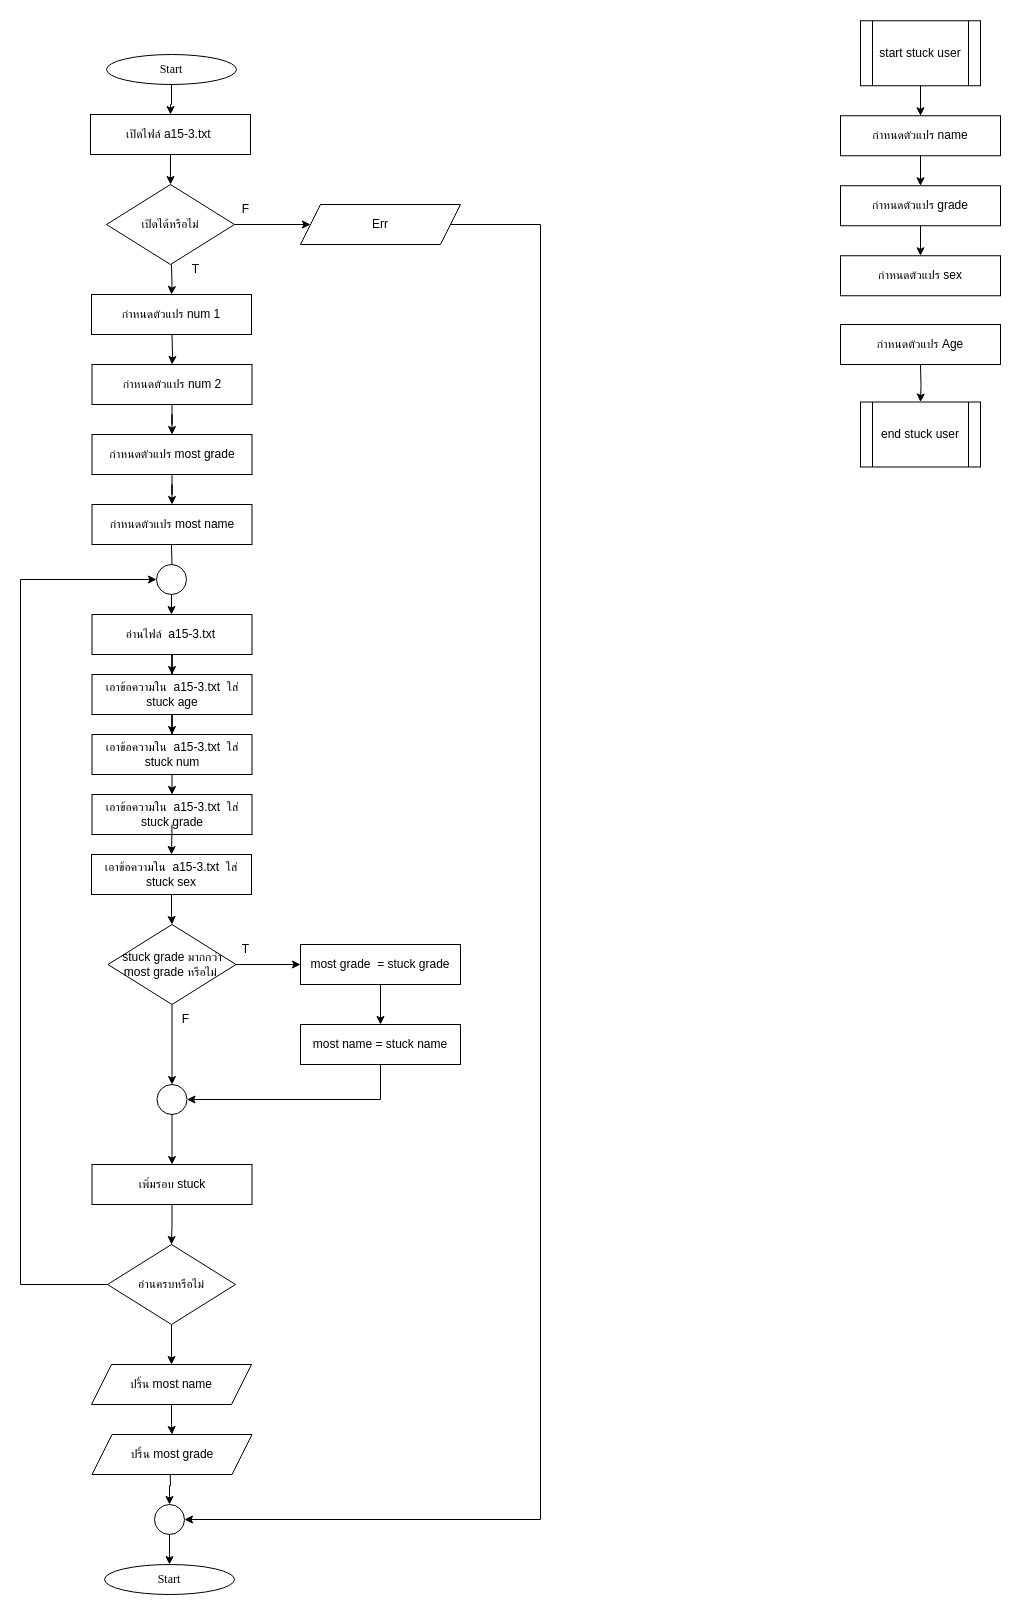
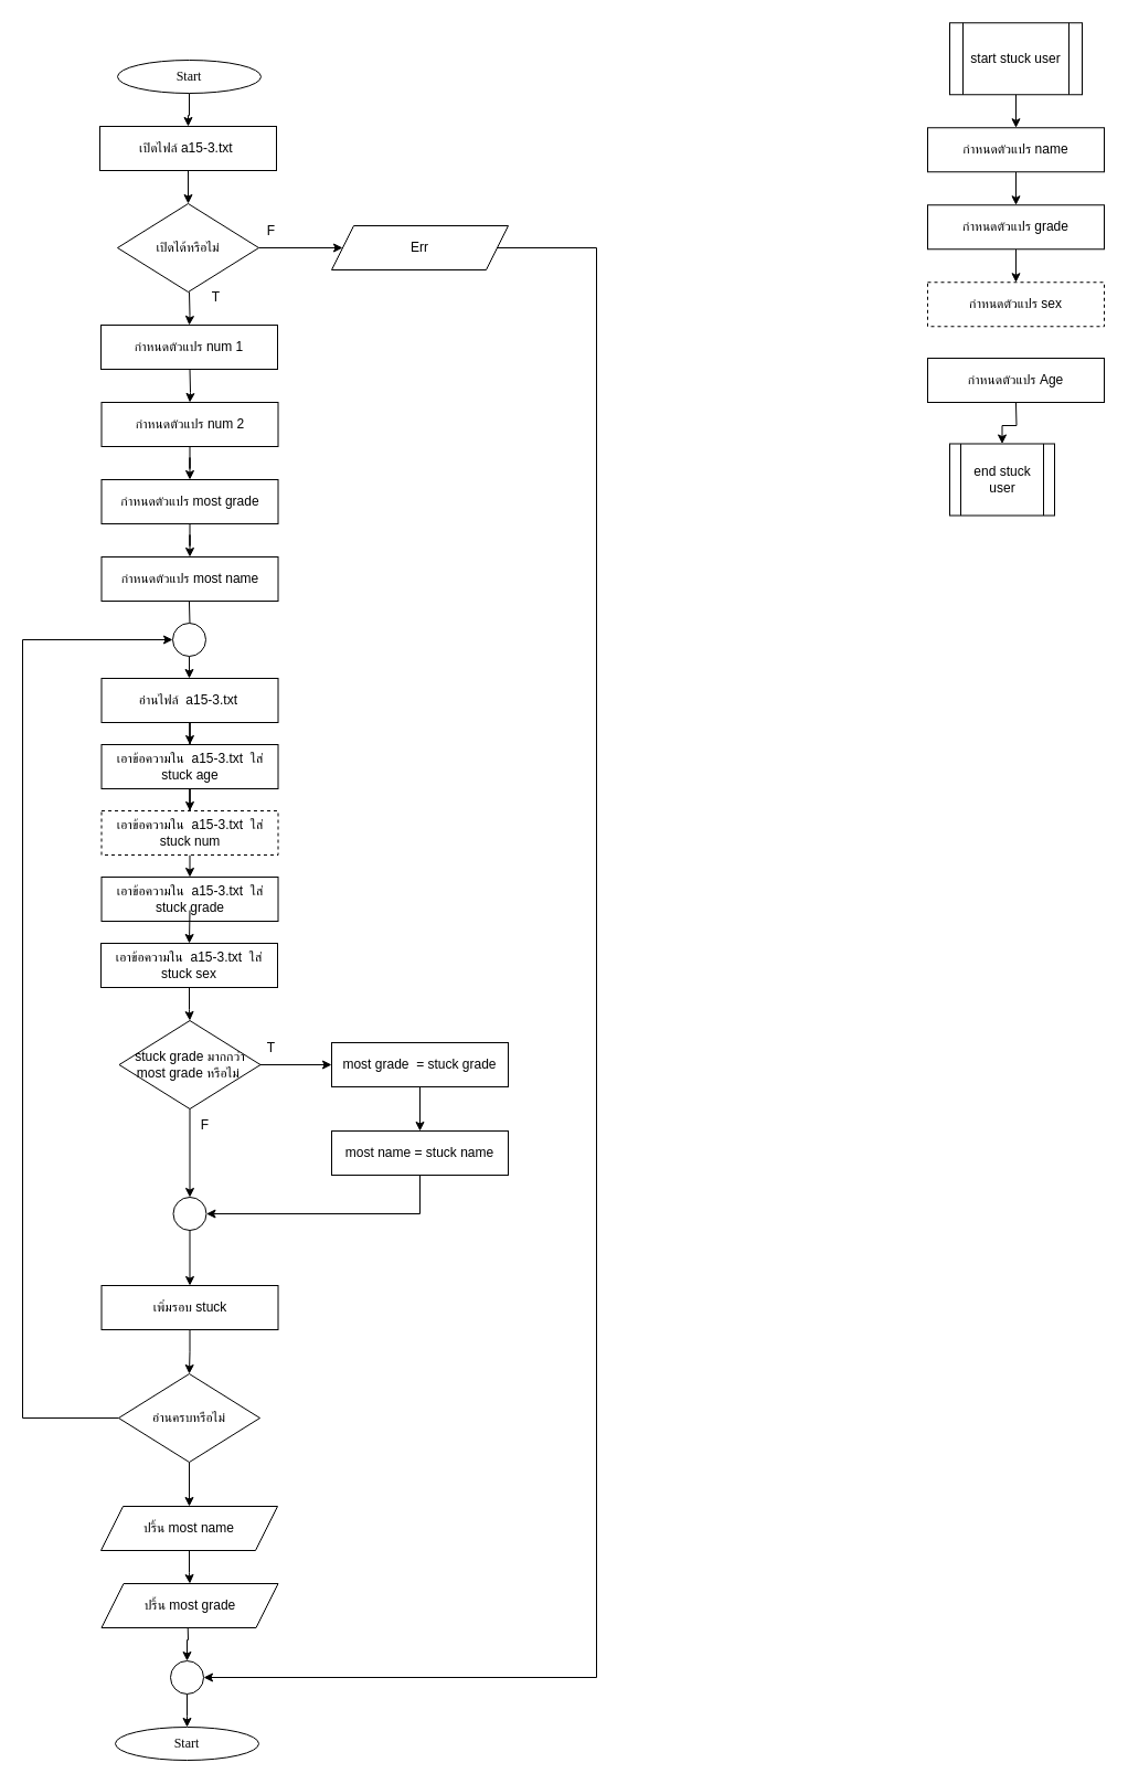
  <mxCell id="0" />
  <mxCell id="1" parent="0" />
  <mxCell id="2" value="" style="edgeStyle=orthogonalEdgeStyle;rounded=0;orthogonalLoop=1;jettySize=auto;html=1;" edge="1" parent="1" source="3" target="5"><mxGeometry relative="1" as="geometry" /></mxCell>
  <mxCell id="3" value="&lt;font data-font-src=&quot;https://fonts.googleapis.com/css?family=Sarabun&quot; face=&quot;Sarabun&quot;&gt;Start&lt;/font&gt;" style="ellipse;whiteSpace=wrap;html=1;" vertex="1" parent="1"><mxGeometry x="106" y="54" width="130" height="30" as="geometry" /></mxCell>
  <mxCell id="4" value="" style="edgeStyle=orthogonalEdgeStyle;rounded=0;orthogonalLoop=1;jettySize=auto;html=1;" edge="1" parent="1" source="5" target="7"><mxGeometry relative="1" as="geometry" /></mxCell>
  <mxCell id="5" value="เปิดไฟล์&amp;nbsp;a15-3.txt&amp;nbsp;&lt;span style=&quot;color: rgba(0, 0, 0, 0); font-family: monospace; font-size: 0px; text-align: start; text-wrap-mode: nowrap;&quot;&gt;%3CmxGraphModel%3E%3Croot%3E%3CmxCell%20id%3D%220%22%2F%3E%3CmxCell%20id%3D%221%22%20parent%3D%220%22%2F%3E%3CmxCell%20id%3D%222%22%20value%3D%22%E0%B8%81%E0%B8%B3%E0%B8%AB%E0%B8%99%E0%B8%94%E0%B8%95%E0%B8%B1%E0%B8%A7%E0%B9%81%E0%B8%9B%E0%B8%A3%20arr%22%20style%3D%22rounded%3D0%3BwhiteSpace%3Dwrap%3Bhtml%3D1%3B%22%20vertex%3D%221%22%20parent%3D%221%22%3E%3CmxGeometry%20x%3D%22-680%22%20y%3D%22-980%22%20width%3D%22160%22%20height%3D%2240%22%20as%3D%22geometry%22%2F%3E%3C%2FmxCell%3E%3C%2Froot%3E%3C%2FmxGraphModel%3E&lt;/span&gt;" style="rounded=0;whiteSpace=wrap;html=1;" vertex="1" parent="1"><mxGeometry x="90" y="114" width="160" height="40" as="geometry" /></mxCell>
  <mxCell id="6" value="" style="edgeStyle=orthogonalEdgeStyle;rounded=0;orthogonalLoop=1;jettySize=auto;html=1;" edge="1" parent="1" source="7" target="13"><mxGeometry relative="1" as="geometry" /></mxCell>
  <mxCell id="7" value="เปิดได้หรือไม่" style="rhombus;whiteSpace=wrap;html=1;" vertex="1" parent="1"><mxGeometry x="106" y="184" width="128" height="80" as="geometry" /></mxCell>
  <mxCell id="8" value="" style="edgeStyle=orthogonalEdgeStyle;rounded=0;orthogonalLoop=1;jettySize=auto;html=1;" edge="1" parent="1" source="9" target="65"><mxGeometry relative="1" as="geometry" /></mxCell>
  <mxCell id="9" value="อ่านไฟล์&amp;nbsp;&amp;nbsp;a15-3.txt&amp;nbsp;" style="rounded=0;whiteSpace=wrap;html=1;" vertex="1" parent="1"><mxGeometry x="91.5" y="614" width="160" height="40" as="geometry" /></mxCell>
  <mxCell id="10" value="" style="edgeStyle=orthogonalEdgeStyle;rounded=0;orthogonalLoop=1;jettySize=auto;html=1;" edge="1" parent="1" source="11"><mxGeometry relative="1" as="geometry"><mxPoint x="171.52" y="794" as="targetPoint" /></mxGeometry></mxCell>
- <mxCell id="11" value="เอาข้อความใน&amp;nbsp;&amp;nbsp;a15-3.txt&amp;nbsp; ใส่ stuck num" style="rounded=0;whiteSpace=wrap;html=1;" vertex="1" parent="1"><mxGeometry x="91.5" y="734" width="160" height="40" as="geometry" /></mxCell>
+ <mxCell id="11" value="เอาข้อความใน&amp;nbsp;&amp;nbsp;a15-3.txt&amp;nbsp; ใส่ stuck num" style="rounded=0;whiteSpace=wrap;html=1;dashed=1;" vertex="1" parent="1"><mxGeometry x="91.5" y="734" width="160" height="40" as="geometry" /></mxCell>
  <mxCell id="12" style="edgeStyle=orthogonalEdgeStyle;rounded=0;orthogonalLoop=1;jettySize=auto;html=1;entryX=1;entryY=0.5;entryDx=0;entryDy=0;" edge="1" parent="1" source="13" target="16"><mxGeometry relative="1" as="geometry"><Array as="points"><mxPoint x="540" y="224" /><mxPoint x="540" y="1519" /></Array></mxGeometry></mxCell>
  <mxCell id="13" value="Err" style="rounded=0;whiteSpace=wrap;html=1;shape=parallelogram;perimeter=parallelogramPerimeter;fixedSize=1;" vertex="1" parent="1"><mxGeometry x="300" y="204" width="160" height="40" as="geometry" /></mxCell>
  <mxCell id="14" value="&lt;font data-font-src=&quot;https://fonts.googleapis.com/css?family=Sarabun&quot; face=&quot;Sarabun&quot;&gt;Start&lt;/font&gt;" style="ellipse;whiteSpace=wrap;html=1;" vertex="1" parent="1"><mxGeometry x="104" y="1564" width="130" height="30" as="geometry" /></mxCell>
  <mxCell id="15" value="" style="edgeStyle=orthogonalEdgeStyle;rounded=0;orthogonalLoop=1;jettySize=auto;html=1;" edge="1" parent="1" source="16"><mxGeometry relative="1" as="geometry"><mxPoint x="169" y="1564" as="targetPoint" /></mxGeometry></mxCell>
  <mxCell id="16" value="" style="ellipse;whiteSpace=wrap;html=1;aspect=fixed;" vertex="1" parent="1"><mxGeometry x="154" y="1504" width="30" height="30" as="geometry" /></mxCell>
  <mxCell id="17" value="" style="edgeStyle=orthogonalEdgeStyle;rounded=0;orthogonalLoop=1;jettySize=auto;html=1;" edge="1" parent="1" target="18"><mxGeometry relative="1" as="geometry"><mxPoint x="171" y="264" as="sourcePoint" /></mxGeometry></mxCell>
  <mxCell id="18" value="กำหนดตัวแปร num 1" style="rounded=0;whiteSpace=wrap;html=1;" vertex="1" parent="1"><mxGeometry x="91" y="294" width="160" height="40" as="geometry" /></mxCell>
  <mxCell id="19" value="" style="edgeStyle=orthogonalEdgeStyle;rounded=0;orthogonalLoop=1;jettySize=auto;html=1;" edge="1" parent="1" target="22"><mxGeometry relative="1" as="geometry"><mxPoint x="171.5" y="334" as="sourcePoint" /></mxGeometry></mxCell>
  <mxCell id="20" value="" style="edgeStyle=orthogonalEdgeStyle;rounded=0;orthogonalLoop=1;jettySize=auto;html=1;" edge="1" parent="1" target="27"><mxGeometry relative="1" as="geometry"><mxPoint x="170.962" y="544" as="sourcePoint" /></mxGeometry></mxCell>
  <mxCell id="21" value="" style="edgeStyle=orthogonalEdgeStyle;rounded=0;orthogonalLoop=1;jettySize=auto;html=1;" edge="1" parent="1" source="22" target="32"><mxGeometry relative="1" as="geometry" /></mxCell>
  <mxCell id="22" value="กำหนดตัวแปร num 2" style="rounded=0;whiteSpace=wrap;html=1;" vertex="1" parent="1"><mxGeometry x="91.5" y="364" width="160" height="40" as="geometry" /></mxCell>
  <mxCell id="23" style="edgeStyle=orthogonalEdgeStyle;rounded=0;orthogonalLoop=1;jettySize=auto;html=1;entryX=0;entryY=0.5;entryDx=0;entryDy=0;" edge="1" parent="1" source="25" target="27"><mxGeometry relative="1" as="geometry"><Array as="points"><mxPoint x="20" y="1284" /><mxPoint x="20" y="579" /></Array></mxGeometry></mxCell>
  <mxCell id="24" value="" style="edgeStyle=orthogonalEdgeStyle;rounded=0;orthogonalLoop=1;jettySize=auto;html=1;" edge="1" parent="1" source="25" target="61"><mxGeometry relative="1" as="geometry" /></mxCell>
  <mxCell id="25" value="อ่านครบหรือไม่" style="rhombus;whiteSpace=wrap;html=1;" vertex="1" parent="1"><mxGeometry x="107" y="1244" width="128" height="80" as="geometry" /></mxCell>
  <mxCell id="26" value="" style="edgeStyle=orthogonalEdgeStyle;rounded=0;orthogonalLoop=1;jettySize=auto;html=1;" edge="1" parent="1" source="27" target="9"><mxGeometry relative="1" as="geometry" /></mxCell>
  <mxCell id="27" value="" style="ellipse;whiteSpace=wrap;html=1;aspect=fixed;" vertex="1" parent="1"><mxGeometry x="156" y="564" width="30" height="30" as="geometry" /></mxCell>
  <mxCell id="28" value="T" style="text;html=1;align=center;verticalAlign=middle;resizable=0;points=[];autosize=1;strokeColor=none;fillColor=none;" vertex="1" parent="1"><mxGeometry x="180" y="254" width="30" height="30" as="geometry" /></mxCell>
  <mxCell id="29" value="F" style="text;html=1;align=center;verticalAlign=middle;resizable=0;points=[];autosize=1;strokeColor=none;fillColor=none;" vertex="1" parent="1"><mxGeometry x="230" y="194" width="30" height="30" as="geometry" /></mxCell>
  <mxCell id="30" value="" style="edgeStyle=orthogonalEdgeStyle;rounded=0;orthogonalLoop=1;jettySize=auto;html=1;" edge="1" parent="1" target="16"><mxGeometry relative="1" as="geometry"><mxPoint x="169.455" y="1464" as="sourcePoint" /></mxGeometry></mxCell>
  <mxCell id="31" value="" style="edgeStyle=orthogonalEdgeStyle;rounded=0;orthogonalLoop=1;jettySize=auto;html=1;" edge="1" parent="1" source="32" target="42"><mxGeometry relative="1" as="geometry" /></mxCell>
  <mxCell id="32" value="กำหนดตัวแปร most grade" style="rounded=0;whiteSpace=wrap;html=1;" vertex="1" parent="1"><mxGeometry x="91.5" y="434" width="160" height="40" as="geometry" /></mxCell>
  <mxCell id="33" value="" style="edgeStyle=orthogonalEdgeStyle;rounded=0;orthogonalLoop=1;jettySize=auto;html=1;" edge="1" parent="1" source="34" target="36"><mxGeometry relative="1" as="geometry" /></mxCell>
  <mxCell id="34" value="start stuck user" style="shape=process;whiteSpace=wrap;html=1;backgroundOutline=1;" vertex="1" parent="1"><mxGeometry x="860" y="20.25" width="120" height="65" as="geometry" /></mxCell>
  <mxCell id="35" value="" style="edgeStyle=orthogonalEdgeStyle;rounded=0;orthogonalLoop=1;jettySize=auto;html=1;" edge="1" parent="1" source="36" target="38"><mxGeometry relative="1" as="geometry" /></mxCell>
  <mxCell id="36" value="กำหนดตัวแปร name" style="rounded=0;whiteSpace=wrap;html=1;" vertex="1" parent="1"><mxGeometry x="840" y="115.25" width="160" height="40" as="geometry" /></mxCell>
  <mxCell id="37" value="" style="edgeStyle=orthogonalEdgeStyle;rounded=0;orthogonalLoop=1;jettySize=auto;html=1;" edge="1" parent="1" source="38" target="40"><mxGeometry relative="1" as="geometry" /></mxCell>
  <mxCell id="38" value="กำหนดตัวแปร grade" style="rounded=0;whiteSpace=wrap;html=1;" vertex="1" parent="1"><mxGeometry x="840" y="185.25" width="160" height="40" as="geometry" /></mxCell>
  <mxCell id="39" value="" style="edgeStyle=orthogonalEdgeStyle;rounded=0;orthogonalLoop=1;jettySize=auto;html=1;" edge="1" parent="1" target="41"><mxGeometry relative="1" as="geometry"><mxPoint x="919.966" y="364" as="sourcePoint" /></mxGeometry></mxCell>
- <mxCell id="40" value="กำหนดตัวแปร sex" style="rounded=0;whiteSpace=wrap;html=1;" vertex="1" parent="1"><mxGeometry x="840" y="255.25" width="160" height="40" as="geometry" /></mxCell>
- <mxCell id="41" value="end stuck user" style="shape=process;whiteSpace=wrap;html=1;backgroundOutline=1;" vertex="1" parent="1"><mxGeometry x="860" y="401.5" width="120" height="65" as="geometry" /></mxCell>
+ <mxCell id="40" value="กำหนดตัวแปร sex" style="rounded=0;whiteSpace=wrap;html=1;dashed=1;" vertex="1" parent="1"><mxGeometry x="840" y="255.25" width="160" height="40" as="geometry" /></mxCell>
+ <mxCell id="41" value="end stuck user" style="shape=process;whiteSpace=wrap;html=1;backgroundOutline=1;" vertex="1" parent="1"><mxGeometry x="860" y="401.5" width="95" height="65" as="geometry" /></mxCell>
  <mxCell id="42" value="กำหนดตัวแปร most name" style="rounded=0;whiteSpace=wrap;html=1;" vertex="1" parent="1"><mxGeometry x="91.5" y="504" width="160" height="40" as="geometry" /></mxCell>
  <mxCell id="43" value="เอาข้อความใน&amp;nbsp;&amp;nbsp;a15-3.txt&amp;nbsp; ใส่ stuck grade" style="rounded=0;whiteSpace=wrap;html=1;" vertex="1" parent="1"><mxGeometry x="91.5" y="794" width="160" height="40" as="geometry" /></mxCell>
  <mxCell id="44" value="" style="edgeStyle=orthogonalEdgeStyle;rounded=0;orthogonalLoop=1;jettySize=auto;html=1;" edge="1" parent="1"><mxGeometry relative="1" as="geometry"><mxPoint x="171.5" y="824" as="sourcePoint" /><mxPoint x="171.02" y="854" as="targetPoint" /></mxGeometry></mxCell>
  <mxCell id="45" value="" style="edgeStyle=orthogonalEdgeStyle;rounded=0;orthogonalLoop=1;jettySize=auto;html=1;" edge="1" parent="1" source="46" target="49"><mxGeometry relative="1" as="geometry" /></mxCell>
  <mxCell id="46" value="เอาข้อความใน&amp;nbsp;&amp;nbsp;a15-3.txt&amp;nbsp; ใส่ stuck sex" style="rounded=0;whiteSpace=wrap;html=1;" vertex="1" parent="1"><mxGeometry x="91" y="854" width="160" height="40" as="geometry" /></mxCell>
  <mxCell id="47" value="" style="edgeStyle=orthogonalEdgeStyle;rounded=0;orthogonalLoop=1;jettySize=auto;html=1;" edge="1" parent="1" source="49" target="51"><mxGeometry relative="1" as="geometry" /></mxCell>
  <mxCell id="48" value="" style="edgeStyle=orthogonalEdgeStyle;rounded=0;orthogonalLoop=1;jettySize=auto;html=1;" edge="1" parent="1" source="49" target="57"><mxGeometry relative="1" as="geometry" /></mxCell>
  <mxCell id="49" value="stuck grade มากกว่า&lt;br&gt;&lt;div&gt;&lt;span style=&quot;background-color: initial;&quot;&gt;most grade หรือไม่&lt;/span&gt;&amp;nbsp;&lt;/div&gt;" style="rhombus;whiteSpace=wrap;html=1;" vertex="1" parent="1"><mxGeometry x="107.5" y="924" width="128" height="80" as="geometry" /></mxCell>
  <mxCell id="50" value="" style="edgeStyle=orthogonalEdgeStyle;rounded=0;orthogonalLoop=1;jettySize=auto;html=1;" edge="1" parent="1" source="51" target="53"><mxGeometry relative="1" as="geometry" /></mxCell>
  <mxCell id="51" value="most grade&amp;nbsp; = stuck grade" style="rounded=0;whiteSpace=wrap;html=1;" vertex="1" parent="1"><mxGeometry x="300" y="944" width="160" height="40" as="geometry" /></mxCell>
  <mxCell id="52" style="edgeStyle=orthogonalEdgeStyle;rounded=0;orthogonalLoop=1;jettySize=auto;html=1;entryX=1;entryY=0.5;entryDx=0;entryDy=0;" edge="1" parent="1" source="53" target="57"><mxGeometry relative="1" as="geometry"><Array as="points"><mxPoint x="380" y="1099" /></Array></mxGeometry></mxCell>
  <mxCell id="53" value="most name = stuck name" style="rounded=0;whiteSpace=wrap;html=1;" vertex="1" parent="1"><mxGeometry x="300" y="1024" width="160" height="40" as="geometry" /></mxCell>
  <mxCell id="54" value="" style="edgeStyle=orthogonalEdgeStyle;rounded=0;orthogonalLoop=1;jettySize=auto;html=1;" edge="1" parent="1" source="55" target="25"><mxGeometry relative="1" as="geometry" /></mxCell>
  <mxCell id="55" value="เพิ่มรอบ stuck" style="rounded=0;whiteSpace=wrap;html=1;" vertex="1" parent="1"><mxGeometry x="91.5" y="1164" width="160" height="40" as="geometry" /></mxCell>
  <mxCell id="56" value="" style="edgeStyle=orthogonalEdgeStyle;rounded=0;orthogonalLoop=1;jettySize=auto;html=1;" edge="1" parent="1" source="57" target="55"><mxGeometry relative="1" as="geometry" /></mxCell>
  <mxCell id="57" value="" style="ellipse;whiteSpace=wrap;html=1;aspect=fixed;" vertex="1" parent="1"><mxGeometry x="156.5" y="1084" width="30" height="30" as="geometry" /></mxCell>
  <mxCell id="58" value="T" style="text;html=1;align=center;verticalAlign=middle;resizable=0;points=[];autosize=1;strokeColor=none;fillColor=none;" vertex="1" parent="1"><mxGeometry x="230" y="934" width="30" height="30" as="geometry" /></mxCell>
  <mxCell id="59" value="F" style="text;html=1;align=center;verticalAlign=middle;resizable=0;points=[];autosize=1;strokeColor=none;fillColor=none;" vertex="1" parent="1"><mxGeometry x="170" y="1004" width="30" height="30" as="geometry" /></mxCell>
  <mxCell id="60" value="" style="edgeStyle=orthogonalEdgeStyle;rounded=0;orthogonalLoop=1;jettySize=auto;html=1;" edge="1" parent="1" source="61" target="62"><mxGeometry relative="1" as="geometry" /></mxCell>
  <mxCell id="61" value="ปริ้น most name" style="rounded=0;whiteSpace=wrap;html=1;shape=parallelogram;perimeter=parallelogramPerimeter;fixedSize=1;" vertex="1" parent="1"><mxGeometry x="91" y="1364" width="160" height="40" as="geometry" /></mxCell>
  <mxCell id="62" value="ปริ้น most grade" style="rounded=0;whiteSpace=wrap;html=1;shape=parallelogram;perimeter=parallelogramPerimeter;fixedSize=1;" vertex="1" parent="1"><mxGeometry x="91.5" y="1434" width="160" height="40" as="geometry" /></mxCell>
  <mxCell id="63" value="กำหนดตัวแปร Age" style="rounded=0;whiteSpace=wrap;html=1;" vertex="1" parent="1"><mxGeometry x="840" y="324" width="160" height="40" as="geometry" /></mxCell>
  <mxCell id="64" style="edgeStyle=orthogonalEdgeStyle;rounded=0;orthogonalLoop=1;jettySize=auto;html=1;entryX=0.5;entryY=0;entryDx=0;entryDy=0;" edge="1" parent="1" source="65" target="11"><mxGeometry relative="1" as="geometry" /></mxCell>
  <mxCell id="65" value="เอาข้อความใน&amp;nbsp;&amp;nbsp;a15-3.txt&amp;nbsp; ใส่ stuck age" style="rounded=0;whiteSpace=wrap;html=1;" vertex="1" parent="1"><mxGeometry x="91.5" y="674" width="160" height="40" as="geometry" /></mxCell>
